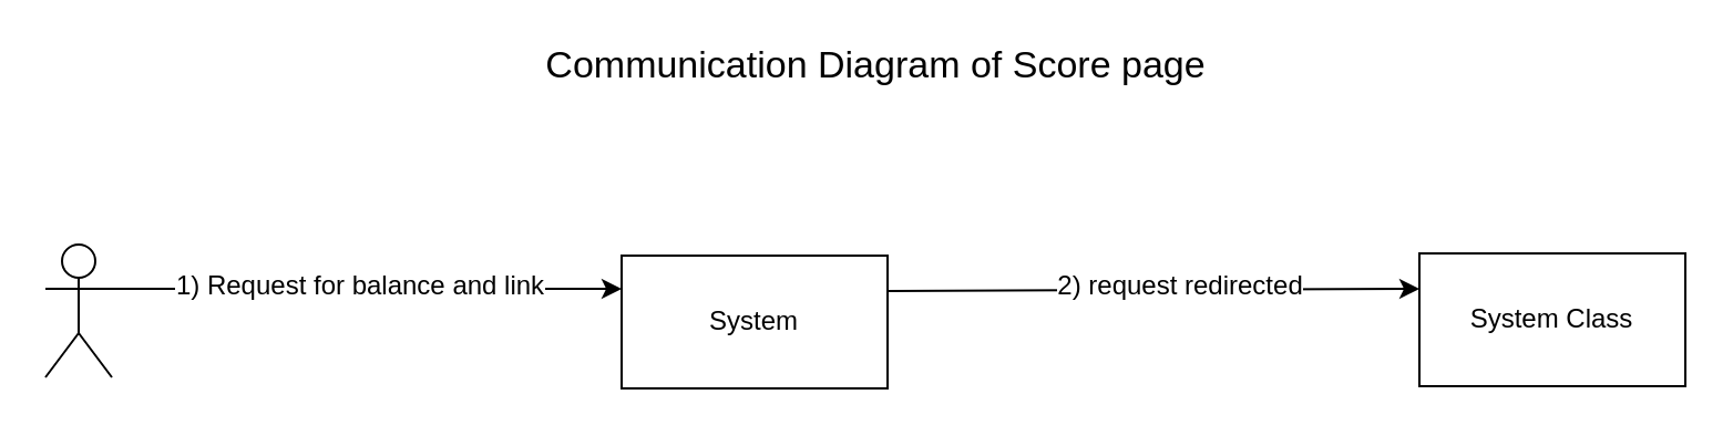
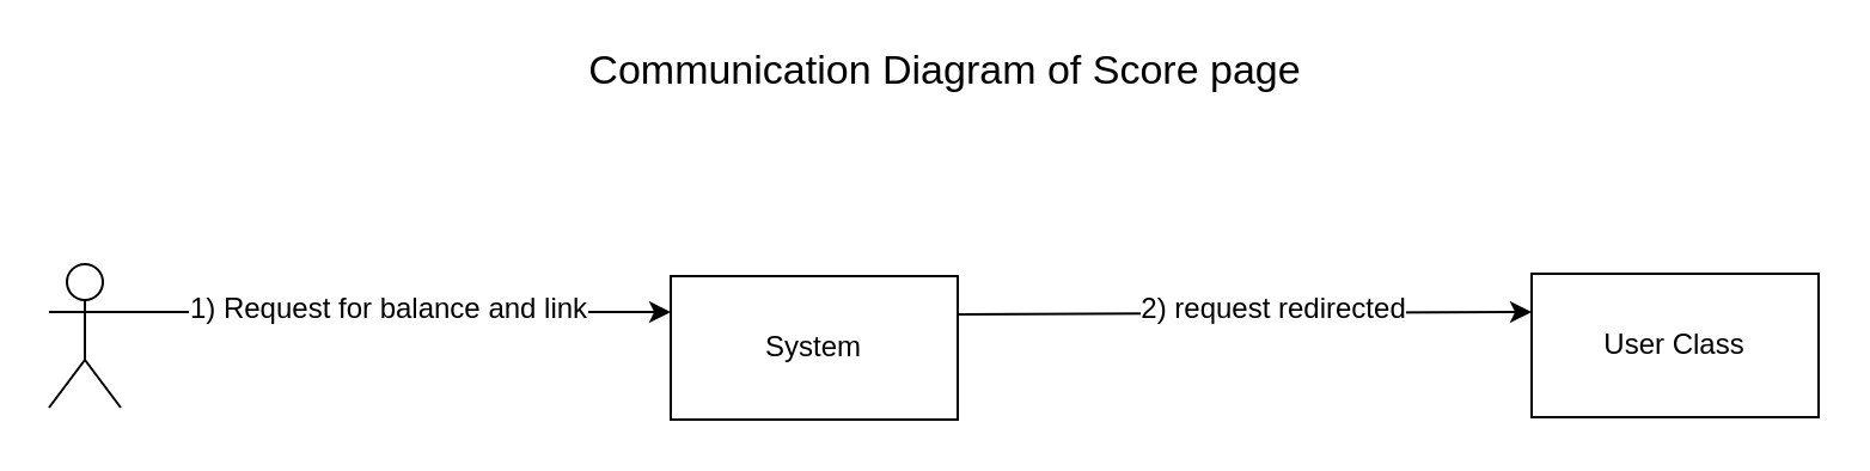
  <mxCell id="0" />
  <mxCell id="1" parent="0" />
  <mxCell id="2" value="" style="shape=umlActor;verticalLabelPosition=bottom;labelBackgroundColor=#ffffff;verticalAlign=top;html=1;outlineConnect=0;" vertex="1" parent="1"><mxGeometry x="20" y="110" width="30" height="60" as="geometry" /></mxCell>
  <mxCell id="3" value="System" style="rounded=0;whiteSpace=wrap;html=1;" vertex="1" parent="1"><mxGeometry x="280" y="115" width="120" height="60" as="geometry" /></mxCell>
- <mxCell id="4" value="&lt;span&gt;System Class&lt;/span&gt;" style="rounded=0;whiteSpace=wrap;html=1;" vertex="1" parent="1"><mxGeometry x="640" y="114" width="120" height="60" as="geometry" /></mxCell>
+ <mxCell id="4" value="&lt;span&gt;User Class&lt;/span&gt;" style="rounded=0;whiteSpace=wrap;html=1;" vertex="1" parent="1"><mxGeometry x="640" y="114" width="120" height="60" as="geometry" /></mxCell>
  <mxCell id="5" value="" style="endArrow=classic;html=1;entryX=0;entryY=0.25;entryDx=0;entryDy=0;exitX=1;exitY=0.333;exitDx=0;exitDy=0;exitPerimeter=0;" edge="1" parent="1" source="2" target="3"><mxGeometry width="50" height="50" relative="1" as="geometry"><mxPoint x="100" y="180" as="sourcePoint" /><mxPoint x="150" y="130" as="targetPoint" /></mxGeometry></mxCell>
  <mxCell id="6" value="&lt;span&gt;1) Request for balance and link&lt;/span&gt;&lt;br&gt;" style="text;html=1;resizable=0;points=[];align=center;verticalAlign=middle;labelBackgroundColor=#ffffff;" vertex="1" connectable="0" parent="5"><mxGeometry x="-0.035" y="1" relative="1" as="geometry"><mxPoint as="offset" /></mxGeometry></mxCell>
  <mxCell id="7" value="" style="endArrow=classic;html=1;exitX=1;exitY=0.25;exitDx=0;exitDy=0;entryX=0;entryY=0.25;entryDx=0;entryDy=0;" edge="1" parent="1"><mxGeometry width="50" height="50" relative="1" as="geometry"><mxPoint x="400" y="131" as="sourcePoint" /><mxPoint x="640" y="130" as="targetPoint" /></mxGeometry></mxCell>
  <mxCell id="8" value="&lt;span&gt;2) request redirected&lt;/span&gt;&lt;br&gt;" style="text;html=1;resizable=0;points=[];align=center;verticalAlign=middle;labelBackgroundColor=#ffffff;" vertex="1" connectable="0" parent="7"><mxGeometry x="0.208" relative="1" as="geometry"><mxPoint x="-13" y="-2" as="offset" /></mxGeometry></mxCell>
  <mxCell id="9" value="&lt;font style=&quot;font-size: 17px&quot;&gt;Communication Diagram of Score page&lt;/font&gt;" style="text;html=1;strokeColor=none;fillColor=none;align=center;verticalAlign=middle;whiteSpace=wrap;rounded=0;" vertex="1" parent="1"><mxGeometry x="155" y="20" width="480" height="20" as="geometry" /></mxCell>
